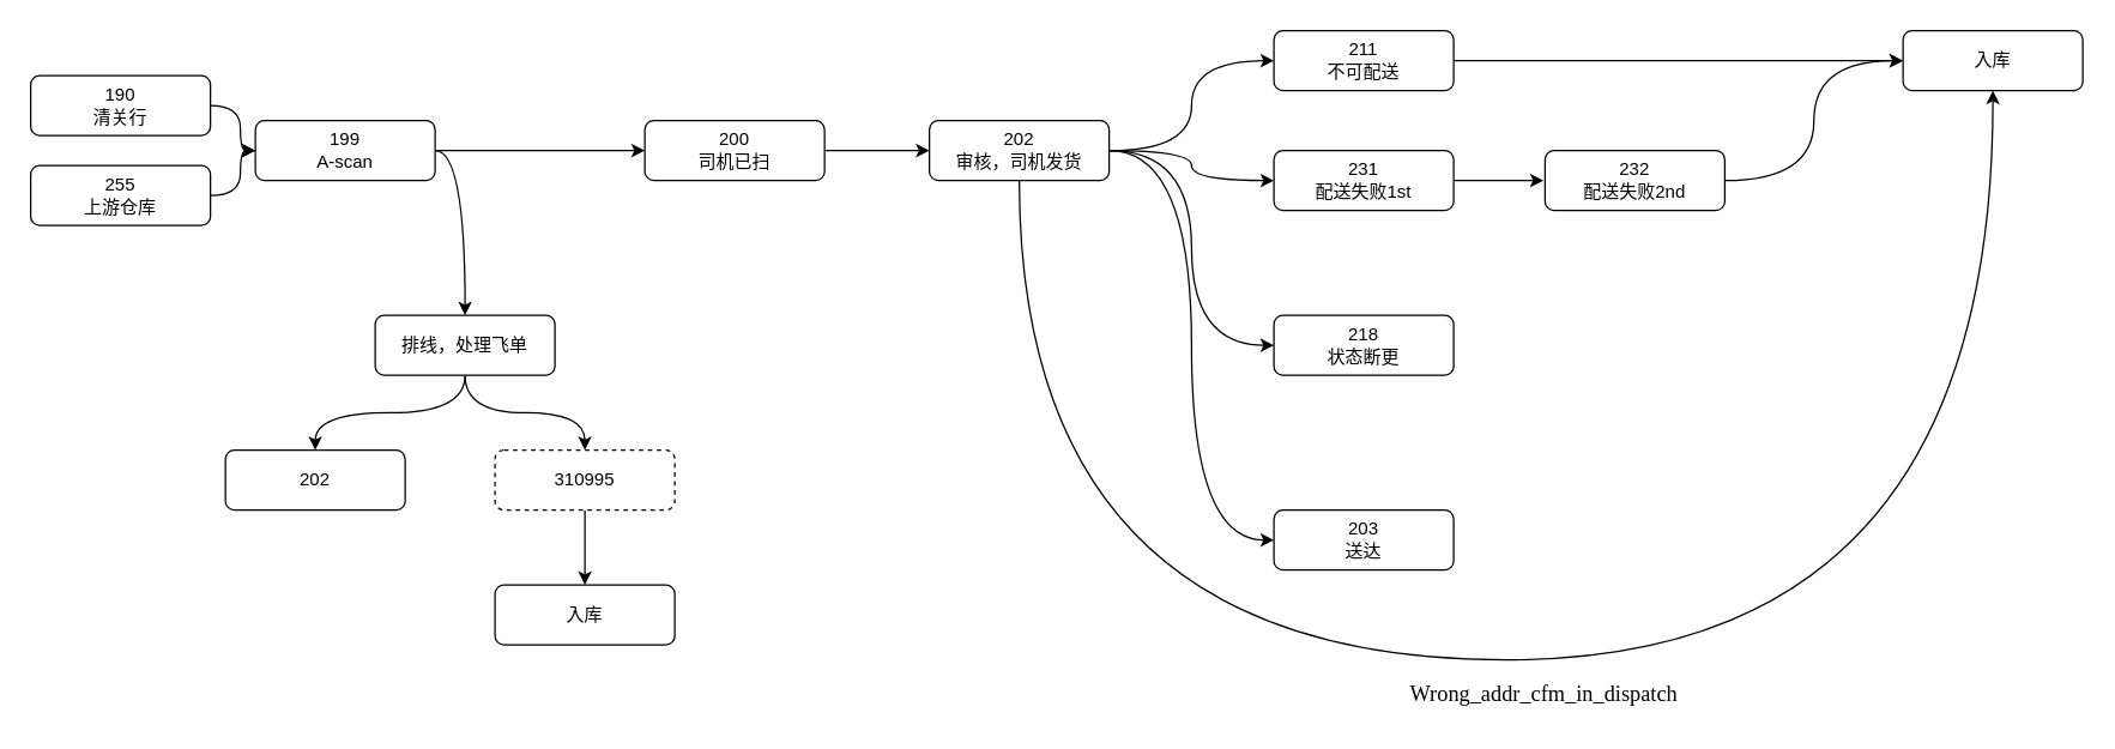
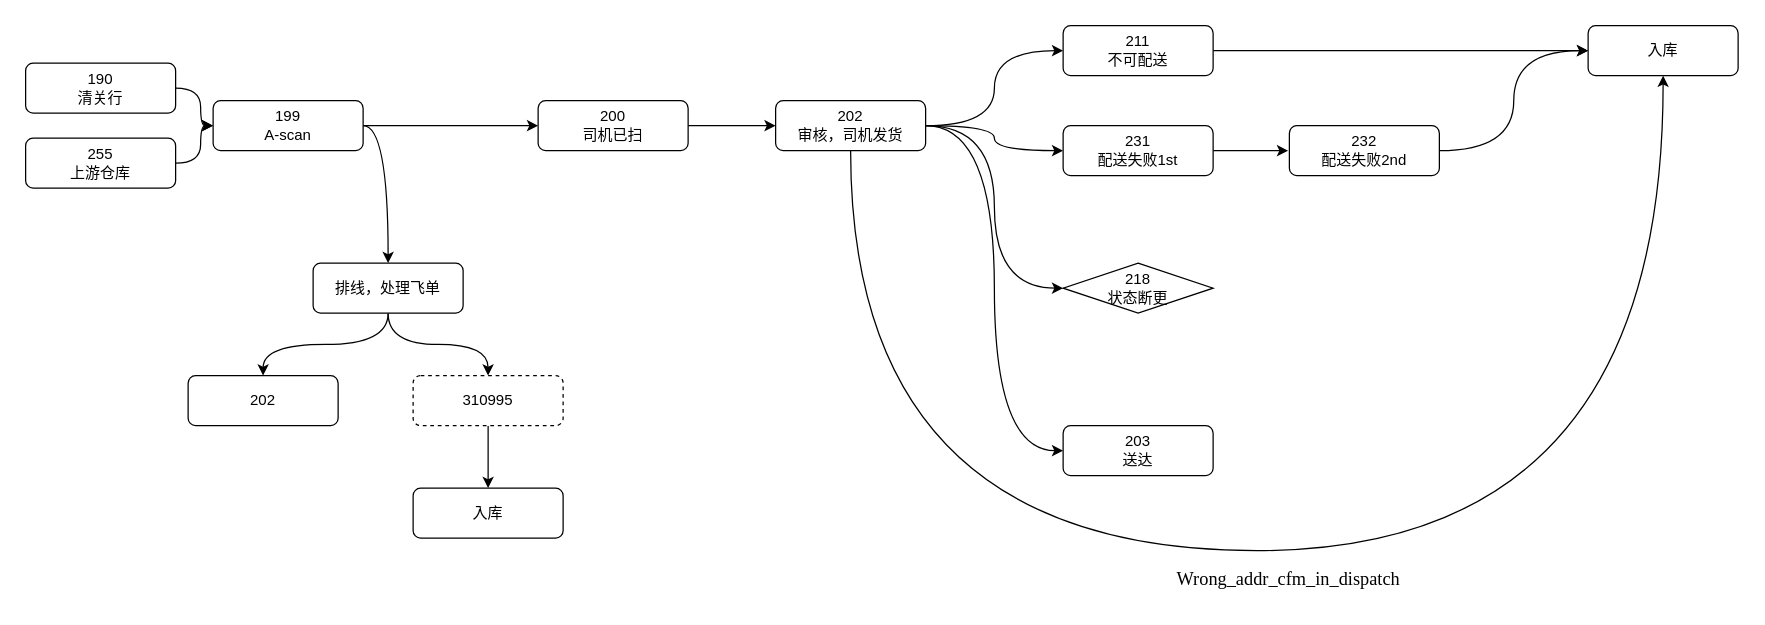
  <mxCell id="0" />
  <mxCell id="1" parent="0" />
  <mxCell id="2" style="edgeStyle=orthogonalEdgeStyle;rounded=0;orthogonalLoop=1;jettySize=auto;html=1;exitX=1;exitY=0.5;exitDx=0;exitDy=0;entryX=0;entryY=0.5;entryDx=0;entryDy=0;curved=1;" parent="1" source="3" target="10" edge="1"><mxGeometry relative="1" as="geometry" /></mxCell>
  <mxCell id="3" value="255&lt;div&gt;上游仓库&lt;/div&gt;" style="rounded=1;whiteSpace=wrap;html=1;fontSize=12;glass=0;strokeWidth=1;shadow=0;" parent="1" vertex="1"><mxGeometry x="20" y="110" width="120" height="40" as="geometry" /></mxCell>
  <mxCell id="4" style="edgeStyle=orthogonalEdgeStyle;rounded=0;orthogonalLoop=1;jettySize=auto;html=1;exitX=1;exitY=0.5;exitDx=0;exitDy=0;entryX=0;entryY=0.5;entryDx=0;entryDy=0;curved=1;" parent="1" source="5" target="10" edge="1"><mxGeometry relative="1" as="geometry" /></mxCell>
  <mxCell id="5" value="190&lt;div&gt;清关行&lt;/div&gt;" style="rounded=1;whiteSpace=wrap;html=1;fontSize=12;glass=0;strokeWidth=1;shadow=0;" parent="1" vertex="1"><mxGeometry x="20" y="50" width="120" height="40" as="geometry" /></mxCell>
  <mxCell id="6" style="edgeStyle=orthogonalEdgeStyle;rounded=0;orthogonalLoop=1;jettySize=auto;html=1;exitX=1;exitY=0.5;exitDx=0;exitDy=0;entryX=0;entryY=0.5;entryDx=0;entryDy=0;" parent="1" source="7" edge="1"><mxGeometry relative="1" as="geometry"><mxPoint x="620" y="100" as="targetPoint" /></mxGeometry></mxCell>
  <mxCell id="7" value="200&lt;div&gt;司机已扫&lt;/div&gt;" style="rounded=1;whiteSpace=wrap;html=1;fontSize=12;glass=0;strokeWidth=1;shadow=0;" parent="1" vertex="1"><mxGeometry x="430" y="80" width="120" height="40" as="geometry" /></mxCell>
  <mxCell id="8" style="edgeStyle=orthogonalEdgeStyle;rounded=0;orthogonalLoop=1;jettySize=auto;html=1;exitX=1;exitY=0.5;exitDx=0;exitDy=0;entryX=0;entryY=0.5;entryDx=0;entryDy=0;" parent="1" source="10" target="7" edge="1"><mxGeometry relative="1" as="geometry" /></mxCell>
  <mxCell id="9" style="edgeStyle=orthogonalEdgeStyle;rounded=0;orthogonalLoop=1;jettySize=auto;html=1;exitX=1;exitY=0.5;exitDx=0;exitDy=0;curved=1;" parent="1" source="10" target="28" edge="1"><mxGeometry relative="1" as="geometry" /></mxCell>
  <mxCell id="10" value="199&lt;div&gt;A-scan&lt;/div&gt;" style="rounded=1;whiteSpace=wrap;html=1;fontSize=12;glass=0;strokeWidth=1;shadow=0;" parent="1" vertex="1"><mxGeometry x="170" y="80" width="120" height="40" as="geometry" /></mxCell>
- <mxCell id="11" value="&lt;div&gt;218&lt;/div&gt;&lt;div&gt;状态断更&lt;/div&gt;" style="rounded=1;whiteSpace=wrap;html=1;fontSize=12;glass=0;strokeWidth=1;shadow=0;" parent="1" vertex="1"><mxGeometry x="850" y="210" width="120" height="40" as="geometry" /></mxCell>
+ <mxCell id="11" value="&lt;div&gt;218&lt;/div&gt;&lt;div&gt;状态断更&lt;/div&gt;" style="rhombus;whiteSpace=wrap;html=1;fontSize=12;glass=0;strokeWidth=1;shadow=0;" parent="1" vertex="1"><mxGeometry x="850" y="210" width="120" height="40" as="geometry" /></mxCell>
  <mxCell id="12" style="edgeStyle=orthogonalEdgeStyle;rounded=0;orthogonalLoop=1;jettySize=auto;html=1;exitX=1;exitY=0.5;exitDx=0;exitDy=0;entryX=0;entryY=0.5;entryDx=0;entryDy=0;curved=1;" parent="1" source="17" target="19" edge="1"><mxGeometry relative="1" as="geometry" /></mxCell>
  <mxCell id="13" style="edgeStyle=orthogonalEdgeStyle;rounded=0;orthogonalLoop=1;jettySize=auto;html=1;exitX=1;exitY=0.5;exitDx=0;exitDy=0;entryX=0;entryY=0.5;entryDx=0;entryDy=0;curved=1;" parent="1" source="17" target="21" edge="1"><mxGeometry relative="1" as="geometry" /></mxCell>
  <mxCell id="14" style="edgeStyle=orthogonalEdgeStyle;rounded=0;orthogonalLoop=1;jettySize=auto;html=1;exitX=1;exitY=0.5;exitDx=0;exitDy=0;entryX=0;entryY=0.5;entryDx=0;entryDy=0;curved=1;" parent="1" source="17" target="11" edge="1"><mxGeometry relative="1" as="geometry" /></mxCell>
  <mxCell id="15" style="edgeStyle=orthogonalEdgeStyle;rounded=0;orthogonalLoop=1;jettySize=auto;html=1;exitX=1;exitY=0.5;exitDx=0;exitDy=0;entryX=0;entryY=0.5;entryDx=0;entryDy=0;curved=1;" parent="1" source="17" target="22" edge="1"><mxGeometry relative="1" as="geometry" /></mxCell>
  <mxCell id="16" style="edgeStyle=orthogonalEdgeStyle;rounded=0;orthogonalLoop=1;jettySize=auto;html=1;exitX=0.5;exitY=1;exitDx=0;exitDy=0;entryX=0.5;entryY=1;entryDx=0;entryDy=0;curved=1;" parent="1" source="17" target="23" edge="1"><mxGeometry relative="1" as="geometry"><Array as="points"><mxPoint x="680" y="440" /><mxPoint x="1330" y="440" /></Array></mxGeometry></mxCell>
  <mxCell id="17" value="&lt;div&gt;202&lt;/div&gt;&lt;div&gt;审核，司机发货&lt;/div&gt;" style="rounded=1;whiteSpace=wrap;html=1;fontSize=12;glass=0;strokeWidth=1;shadow=0;" parent="1" vertex="1"><mxGeometry x="620" y="80" width="120" height="40" as="geometry" /></mxCell>
  <mxCell id="18" style="edgeStyle=orthogonalEdgeStyle;rounded=0;orthogonalLoop=1;jettySize=auto;html=1;exitX=1;exitY=0.5;exitDx=0;exitDy=0;" parent="1" source="19" edge="1"><mxGeometry relative="1" as="geometry"><mxPoint x="1270" y="40" as="targetPoint" /></mxGeometry></mxCell>
  <mxCell id="19" value="&lt;div&gt;211&lt;/div&gt;&lt;div&gt;不可配送&lt;/div&gt;" style="rounded=1;whiteSpace=wrap;html=1;fontSize=12;glass=0;strokeWidth=1;shadow=0;" parent="1" vertex="1"><mxGeometry x="850" y="20" width="120" height="40" as="geometry" /></mxCell>
  <mxCell id="20" style="edgeStyle=orthogonalEdgeStyle;rounded=0;orthogonalLoop=1;jettySize=auto;html=1;exitX=1;exitY=0.5;exitDx=0;exitDy=0;" parent="1" source="21" edge="1"><mxGeometry relative="1" as="geometry"><mxPoint x="1030" y="120" as="targetPoint" /></mxGeometry></mxCell>
  <mxCell id="21" value="&lt;div&gt;231&lt;/div&gt;&lt;div&gt;配送失败1st&lt;/div&gt;" style="rounded=1;whiteSpace=wrap;html=1;fontSize=12;glass=0;strokeWidth=1;shadow=0;" parent="1" vertex="1"><mxGeometry x="850" y="100" width="120" height="40" as="geometry" /></mxCell>
  <mxCell id="22" value="&lt;div&gt;203&lt;/div&gt;&lt;div&gt;送达&lt;/div&gt;" style="rounded=1;whiteSpace=wrap;html=1;fontSize=12;glass=0;strokeWidth=1;shadow=0;" parent="1" vertex="1"><mxGeometry x="850" y="340" width="120" height="40" as="geometry" /></mxCell>
  <mxCell id="23" value="&lt;div&gt;入库&lt;/div&gt;" style="rounded=1;whiteSpace=wrap;html=1;fontSize=12;glass=0;strokeWidth=1;shadow=0;" parent="1" vertex="1"><mxGeometry x="1270" y="20" width="120" height="40" as="geometry" /></mxCell>
  <mxCell id="24" style="edgeStyle=orthogonalEdgeStyle;rounded=0;orthogonalLoop=1;jettySize=auto;html=1;exitX=1;exitY=0.5;exitDx=0;exitDy=0;entryX=0;entryY=0.5;entryDx=0;entryDy=0;curved=1;" parent="1" source="25" target="23" edge="1"><mxGeometry relative="1" as="geometry" /></mxCell>
  <mxCell id="25" value="&lt;div&gt;232&lt;/div&gt;&lt;div&gt;配送失败2nd&lt;/div&gt;" style="rounded=1;whiteSpace=wrap;html=1;fontSize=12;glass=0;strokeWidth=1;shadow=0;" parent="1" vertex="1"><mxGeometry x="1031" y="100" width="120" height="40" as="geometry" /></mxCell>
  <mxCell id="26" style="edgeStyle=orthogonalEdgeStyle;rounded=0;orthogonalLoop=1;jettySize=auto;html=1;exitX=0.5;exitY=1;exitDx=0;exitDy=0;entryX=0.5;entryY=0;entryDx=0;entryDy=0;curved=1;" parent="1" source="28" target="29" edge="1"><mxGeometry relative="1" as="geometry" /></mxCell>
  <mxCell id="27" style="edgeStyle=orthogonalEdgeStyle;rounded=0;orthogonalLoop=1;jettySize=auto;html=1;exitX=0.5;exitY=1;exitDx=0;exitDy=0;curved=1;" parent="1" source="28" target="31" edge="1"><mxGeometry relative="1" as="geometry" /></mxCell>
  <mxCell id="28" value="排线，处理飞单" style="rounded=1;whiteSpace=wrap;html=1;fontSize=12;glass=0;strokeWidth=1;shadow=0;" parent="1" vertex="1"><mxGeometry x="250" y="210" width="120" height="40" as="geometry" /></mxCell>
  <mxCell id="29" value="202" style="rounded=1;whiteSpace=wrap;html=1;fontSize=12;glass=0;strokeWidth=1;shadow=0;" parent="1" vertex="1"><mxGeometry x="150" y="300" width="120" height="40" as="geometry" /></mxCell>
  <mxCell id="30" style="edgeStyle=orthogonalEdgeStyle;rounded=0;orthogonalLoop=1;jettySize=auto;html=1;exitX=0.5;exitY=1;exitDx=0;exitDy=0;entryX=0.5;entryY=0;entryDx=0;entryDy=0;" parent="1" source="31" target="32" edge="1"><mxGeometry relative="1" as="geometry" /></mxCell>
  <mxCell id="31" value="310995" style="rounded=1;whiteSpace=wrap;html=1;fontSize=12;glass=0;strokeWidth=1;shadow=0;dashed=1;" parent="1" vertex="1"><mxGeometry x="330" y="300" width="120" height="40" as="geometry" /></mxCell>
  <mxCell id="32" value="入库" style="rounded=1;whiteSpace=wrap;html=1;fontSize=12;glass=0;strokeWidth=1;shadow=0;" parent="1" vertex="1"><mxGeometry x="330" y="390" width="120" height="40" as="geometry" /></mxCell>
  <mxCell id="33" value="&lt;p style=&quot;margin:0in;font-family:Calibri;font-size:11.0pt&quot;&gt;Wrong_addr_cfm_in_dispatch&lt;/p&gt;" style="text;html=1;align=center;verticalAlign=middle;resizable=0;points=[];autosize=1;strokeColor=none;fillColor=none;" parent="1" vertex="1"><mxGeometry x="930" y="448" width="200" height="30" as="geometry" /></mxCell>
